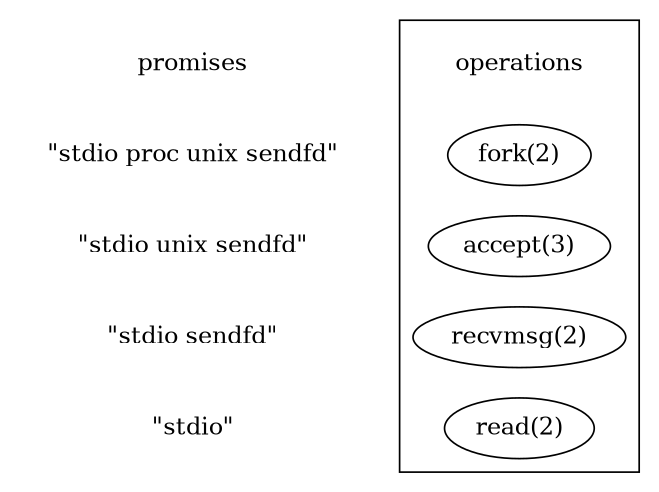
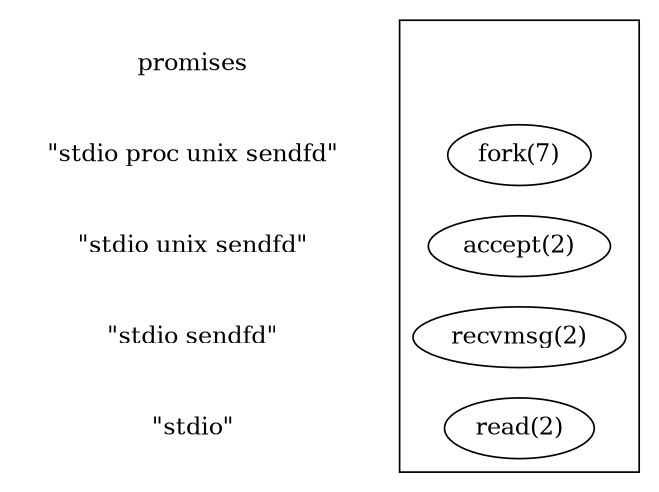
  digraph {
    rankdir=LR
    node [shape=plaintext]
    edge [style=invis]
    n1 [label=promises]
    n2 [label="\"stdio proc unix sendfd\""]
    n3 [label="\"stdio unix sendfd\""]
    n4 [label="\"stdio sendfd\""]
    n5 [label="\"stdio\""]
-   n6 [label=operations]
-   n7 [label="fork(2)" shape=""]
-   n8 [label="accept(3)" shape=""]
+   n7 [label="fork(7)" shape=""]
+   n8 [label="accept(2)" shape=""]
    n9 [label="recvmsg(2)" shape=""]
    n10 [label="read(2)" shape=""]
    subgraph cluster_1 {
      rankdir=TB
      style=invis
      n1
      n2
      n3
      n4
      n5
    }
    subgraph cluster_2 {
      rankdir=TB
-     n6
      n7
      n8
      n9
      n10
    }
-   n1 -> n6
    n2 -> n7
  }
